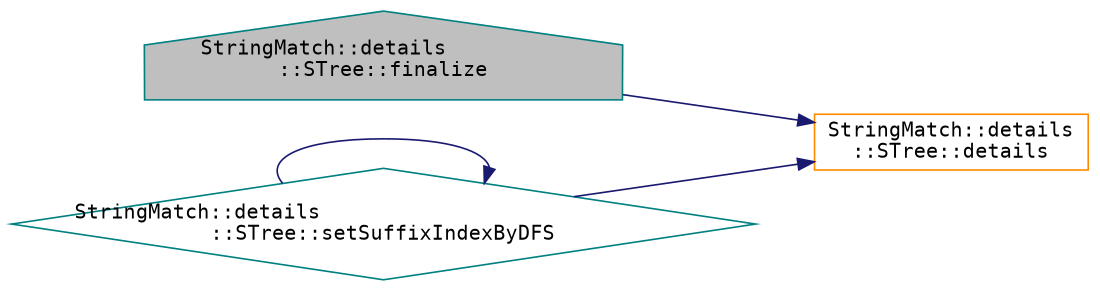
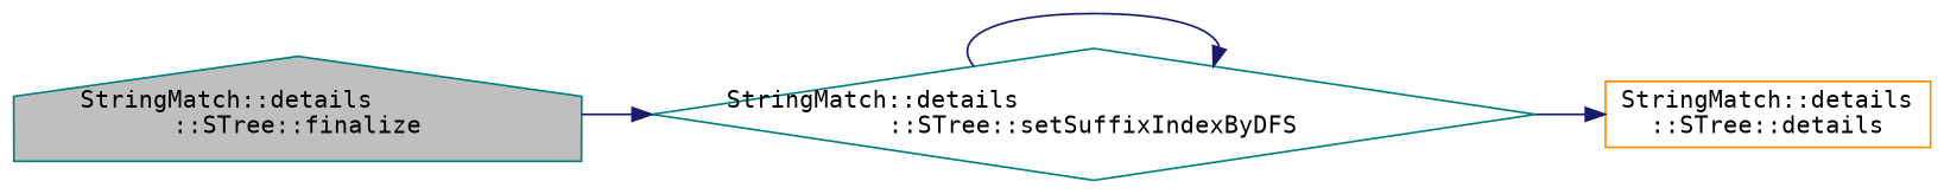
  digraph {
    fontname="DejaVu Sans Mono"
    rankdir=LR
    node [color=teal fillcolor=white fontname="DejaVu Sans Mono" fontsize=12 style=filled]
    edge [color=midnightblue fontname="DejaVu Sans Mono" fontsize=12 labelfontname=Helvetica labelfontsize=12 style=solid]
    n1 [fillcolor=grey75 fontcolor=black height=0.2 label="StringMatch::details\l::STree::finalize" shape=house width=0.4]
    n2 [height=0.2 label="StringMatch::details\l::STree::setSuffixIndexByDFS" shape=diamond width=0.4]
    n3 [color=darkorange height=0.2 label="StringMatch::details\l::STree::details" shape=box width=0.4]
-   n1 -> n3
+   n1 -> n2
    n2 -> n2
    n2 -> n3
  }
